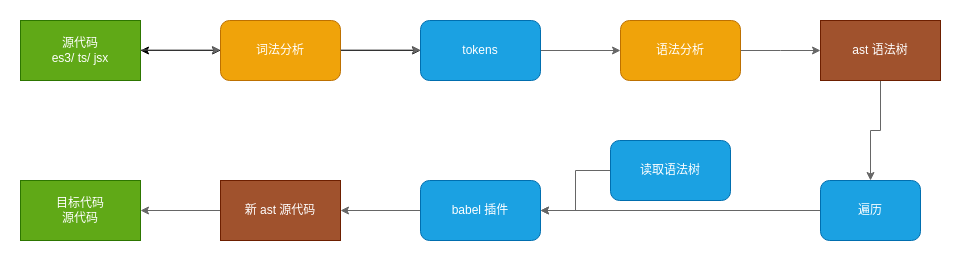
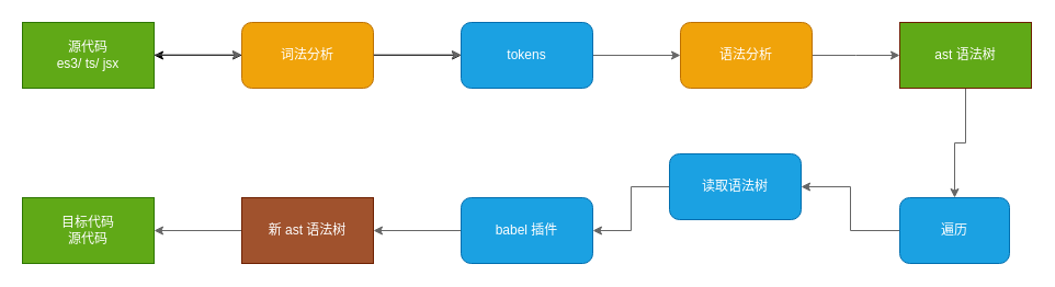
  <mxCell id="0" />
  <mxCell id="1" parent="0" />
  <mxCell id="2" value="" style="edgeStyle=orthogonalEdgeStyle;rounded=0;orthogonalLoop=1;jettySize=auto;html=1;" parent="1" source="4" target="8" edge="1"><mxGeometry relative="1" as="geometry" /></mxCell>
  <mxCell id="3" value="" style="edgeStyle=orthogonalEdgeStyle;rounded=0;orthogonalLoop=1;jettySize=auto;html=1;" edge="1" parent="1" source="4" target="6"><mxGeometry relative="1" as="geometry" /></mxCell>
  <mxCell id="4" value="词法分析" style="rounded=1;whiteSpace=wrap;html=1;fillColor=#f0a30a;strokeColor=#BD7000;fontColor=#ffffff;" parent="1" vertex="1"><mxGeometry x="220" y="20" width="120" height="60" as="geometry" /></mxCell>
  <mxCell id="5" value="" style="edgeStyle=orthogonalEdgeStyle;rounded=0;orthogonalLoop=1;jettySize=auto;html=1;" parent="1" source="6" target="4" edge="1"><mxGeometry relative="1" as="geometry" /></mxCell>
  <mxCell id="6" value="&lt;span style=&quot;color: rgb(255 , 255 , 255)&quot;&gt;源代码&lt;/span&gt;&lt;br style=&quot;color: rgb(255 , 255 , 255)&quot;&gt;&lt;span style=&quot;color: rgb(255 , 255 , 255)&quot;&gt;es3/ ts/ jsx&lt;/span&gt;" style="rounded=0;whiteSpace=wrap;html=1;fillColor=#60a917;strokeColor=#2D7600;fontColor=#ffffff;" parent="1" vertex="1"><mxGeometry x="20" y="20" width="120" height="60" as="geometry" /></mxCell>
  <mxCell id="7" value="" style="edgeStyle=orthogonalEdgeStyle;rounded=0;orthogonalLoop=1;jettySize=auto;html=1;fillColor=#f5f5f5;strokeColor=#666666;" parent="1" source="8" target="10" edge="1"><mxGeometry relative="1" as="geometry" /></mxCell>
  <mxCell id="8" value="tokens" style="whiteSpace=wrap;html=1;rounded=1;fontColor=#ffffff;strokeColor=#006EAF;fillColor=#1ba1e2;" parent="1" vertex="1"><mxGeometry x="420" y="20" width="120" height="60" as="geometry" /></mxCell>
  <mxCell id="9" value="" style="edgeStyle=orthogonalEdgeStyle;rounded=0;orthogonalLoop=1;jettySize=auto;html=1;fillColor=#f5f5f5;strokeColor=#666666;" parent="1" source="10" edge="1"><mxGeometry relative="1" as="geometry"><mxPoint x="820" y="50" as="targetPoint" /></mxGeometry></mxCell>
  <mxCell id="10" value="语法分析" style="whiteSpace=wrap;html=1;rounded=1;fontColor=#ffffff;strokeColor=#BD7000;fillColor=#f0a30a;" parent="1" vertex="1"><mxGeometry x="620" y="20" width="120" height="60" as="geometry" /></mxCell>
  <mxCell id="11" value="" style="edgeStyle=orthogonalEdgeStyle;rounded=0;orthogonalLoop=1;jettySize=auto;html=1;exitX=0.5;exitY=1;exitDx=0;exitDy=0;fillColor=#f5f5f5;strokeColor=#666666;" parent="1" source="20" target="13" edge="1"><mxGeometry relative="1" as="geometry"><mxPoint x="880" y="90" as="sourcePoint" /></mxGeometry></mxCell>
- <mxCell id="12" value="" style="edgeStyle=orthogonalEdgeStyle;rounded=0;orthogonalLoop=1;jettySize=auto;html=1;fillColor=#f5f5f5;strokeColor=#666666;" parent="1" source="13" target="17" edge="1"><mxGeometry relative="1" as="geometry" /></mxCell>
+ <mxCell id="12" value="" style="edgeStyle=orthogonalEdgeStyle;rounded=0;orthogonalLoop=1;jettySize=auto;html=1;fillColor=#f5f5f5;strokeColor=#666666;" parent="1" source="13" target="15" edge="1"><mxGeometry relative="1" as="geometry" /></mxCell>
  <mxCell id="13" value="遍历" style="whiteSpace=wrap;html=1;rounded=1;fontColor=#ffffff;strokeColor=#006EAF;fillColor=#1ba1e2;" parent="1" vertex="1"><mxGeometry x="820" y="180" width="100" height="60" as="geometry" /></mxCell>
  <mxCell id="14" value="" style="edgeStyle=orthogonalEdgeStyle;rounded=0;orthogonalLoop=1;jettySize=auto;html=1;fillColor=#f5f5f5;strokeColor=#666666;" parent="1" source="15" target="17" edge="1"><mxGeometry relative="1" as="geometry" /></mxCell>
  <mxCell id="15" value="读取语法树" style="whiteSpace=wrap;html=1;rounded=1;fontColor=#ffffff;strokeColor=#006EAF;fillColor=#1ba1e2;" parent="1" vertex="1"><mxGeometry x="610" y="140" width="120" height="60" as="geometry" /></mxCell>
  <mxCell id="16" value="" style="edgeStyle=orthogonalEdgeStyle;rounded=0;orthogonalLoop=1;jettySize=auto;html=1;fillColor=#f5f5f5;strokeColor=#666666;" parent="1" source="17" edge="1"><mxGeometry relative="1" as="geometry"><mxPoint x="340" y="210" as="targetPoint" /></mxGeometry></mxCell>
  <mxCell id="17" value="babel 插件" style="whiteSpace=wrap;html=1;rounded=1;fontColor=#ffffff;strokeColor=#006EAF;fillColor=#1ba1e2;" parent="1" vertex="1"><mxGeometry x="420" y="180" width="120" height="60" as="geometry" /></mxCell>
  <mxCell id="18" value="" style="edgeStyle=orthogonalEdgeStyle;rounded=0;orthogonalLoop=1;jettySize=auto;html=1;fillColor=#f5f5f5;strokeColor=#666666;" parent="1" edge="1"><mxGeometry relative="1" as="geometry"><mxPoint x="220" y="210" as="sourcePoint" /><mxPoint x="140" y="210" as="targetPoint" /></mxGeometry></mxCell>
  <mxCell id="19" value="目标代码&lt;br&gt;源代码" style="rounded=0;whiteSpace=wrap;html=1;fillColor=#60a917;strokeColor=#2D7600;fontColor=#ffffff;" parent="1" vertex="1"><mxGeometry x="20" y="180" width="120" height="60" as="geometry" /></mxCell>
- <mxCell id="20" value="&lt;span style=&quot;color: rgb(255 , 255 , 255)&quot;&gt;ast 语法树&lt;/span&gt;" style="rounded=0;whiteSpace=wrap;html=1;fillColor=#a0522d;strokeColor=#6D1F00;fontColor=#ffffff;" parent="1" vertex="1"><mxGeometry x="820" y="20" width="120" height="60" as="geometry" /></mxCell>
- <mxCell id="21" value="&lt;span style=&quot;color: rgb(255 , 255 , 255)&quot;&gt;新 ast 源代码&lt;/span&gt;" style="rounded=0;whiteSpace=wrap;html=1;fillColor=#a0522d;strokeColor=#6D1F00;fontColor=#ffffff;" parent="1" vertex="1"><mxGeometry x="220" y="180" width="120" height="60" as="geometry" /></mxCell>
+ <mxCell id="20" value="&lt;span style=&quot;color: rgb(255 , 255 , 255)&quot;&gt;ast 语法树&lt;/span&gt;" style="rounded=0;whiteSpace=wrap;html=1;fillColor=#60a917;strokeColor=#6D1F00;fontColor=#ffffff;" parent="1" vertex="1"><mxGeometry x="820" y="20" width="120" height="60" as="geometry" /></mxCell>
+ <mxCell id="21" value="&lt;span style=&quot;color: rgb(255 , 255 , 255)&quot;&gt;新 ast 语法树&lt;/span&gt;" style="rounded=0;whiteSpace=wrap;html=1;fillColor=#a0522d;strokeColor=#6D1F00;fontColor=#ffffff;" parent="1" vertex="1"><mxGeometry x="220" y="180" width="120" height="60" as="geometry" /></mxCell>
  <mxCell id="22" value="" style="edgeStyle=orthogonalEdgeStyle;rounded=0;orthogonalLoop=1;jettySize=auto;html=1;fillColor=#f5f5f5;strokeColor=#666666;" edge="1" parent="1"><mxGeometry relative="1" as="geometry"><mxPoint x="140" y="49.5" as="sourcePoint" /><mxPoint x="220" y="49.5" as="targetPoint" /></mxGeometry></mxCell>
  <mxCell id="23" value="" style="edgeStyle=orthogonalEdgeStyle;rounded=0;orthogonalLoop=1;jettySize=auto;html=1;fillColor=#f5f5f5;strokeColor=#666666;" edge="1" parent="1"><mxGeometry relative="1" as="geometry"><mxPoint x="340" y="49.5" as="sourcePoint" /><mxPoint x="420" y="49.5" as="targetPoint" /></mxGeometry></mxCell>
